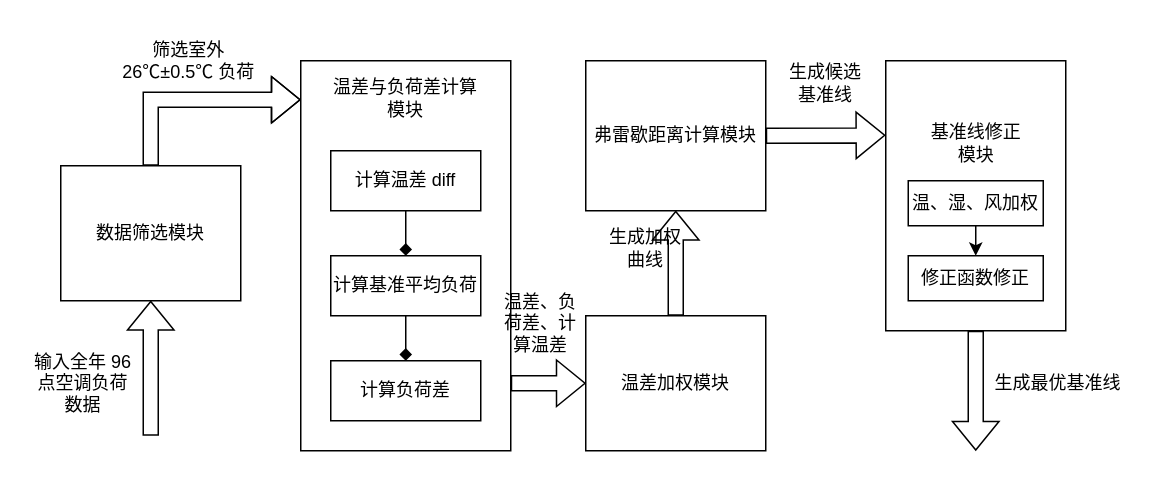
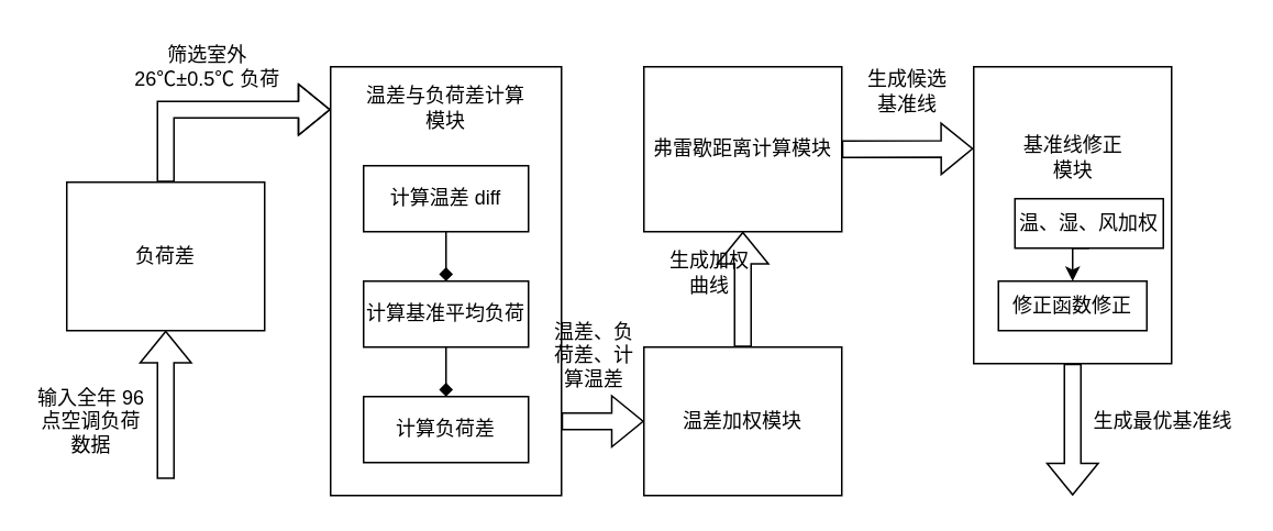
  <mxCell id="0" />
  <mxCell id="1" parent="0" />
- <mxCell id="2" value="数据筛选模块" style="rounded=0;whiteSpace=wrap;html=1;" vertex="1" parent="1"><mxGeometry x="40" y="110" width="120" height="90" as="geometry" /></mxCell>
+ <mxCell id="2" value="负荷差" style="rounded=0;whiteSpace=wrap;html=1;" vertex="1" parent="1"><mxGeometry x="40" y="110" width="120" height="90" as="geometry" /></mxCell>
  <mxCell id="3" value="温差加权模块" style="rounded=0;whiteSpace=wrap;html=1;" vertex="1" parent="1"><mxGeometry x="390" y="210" width="120" height="90" as="geometry" /></mxCell>
  <mxCell id="4" value="" style="rounded=0;whiteSpace=wrap;html=1;verticalAlign=top;" vertex="1" parent="1"><mxGeometry x="200" y="40" width="140" height="260" as="geometry" /></mxCell>
  <mxCell id="5" value="弗雷歇距离计算模块" style="rounded=0;whiteSpace=wrap;html=1;" vertex="1" parent="1"><mxGeometry x="390" y="40" width="120" height="100" as="geometry" /></mxCell>
  <mxCell id="6" value="输入全年 96 点空调负荷数据" style="text;html=1;align=center;verticalAlign=middle;whiteSpace=wrap;rounded=0;" vertex="1" parent="1"><mxGeometry x="20" y="240" width="70" height="30" as="geometry" /></mxCell>
  <mxCell id="7" value="" style="shape=flexArrow;endArrow=classic;html=1;rounded=0;entryX=0;entryY=0.1;entryDx=0;entryDy=0;entryPerimeter=0;" edge="1" parent="1" target="4"><mxGeometry width="50" height="50" relative="1" as="geometry"><mxPoint x="100" y="110" as="sourcePoint" /><mxPoint x="100" y="280" as="targetPoint" /><Array as="points"><mxPoint x="100" y="66" /></Array></mxGeometry></mxCell>
  <mxCell id="8" value="筛选室外&lt;div&gt;26℃±0.5℃ 负荷&lt;/div&gt;" style="text;html=1;align=center;verticalAlign=middle;resizable=0;points=[];autosize=1;strokeColor=none;fillColor=none;" vertex="1" parent="1"><mxGeometry x="70" y="20" width="110" height="40" as="geometry" /></mxCell>
  <mxCell id="9" style="edgeStyle=orthogonalEdgeStyle;rounded=0;orthogonalLoop=1;jettySize=auto;html=1;exitX=0.5;exitY=1;exitDx=0;exitDy=0;entryX=0.5;entryY=0;entryDx=0;entryDy=0;endArrow=diamond;" edge="1" parent="1" source="10" target="12"><mxGeometry relative="1" as="geometry" /></mxCell>
  <mxCell id="10" value="计算温差 diff" style="rounded=0;whiteSpace=wrap;html=1;" vertex="1" parent="1"><mxGeometry x="220" y="100" width="100" height="40" as="geometry" /></mxCell>
  <mxCell id="11" style="edgeStyle=orthogonalEdgeStyle;rounded=0;orthogonalLoop=1;jettySize=auto;html=1;exitX=0.5;exitY=1;exitDx=0;exitDy=0;entryX=0.5;entryY=0;entryDx=0;entryDy=0;endArrow=diamond;" edge="1" parent="1" source="12" target="13"><mxGeometry relative="1" as="geometry" /></mxCell>
  <mxCell id="12" value="计算基准平均负荷" style="rounded=0;whiteSpace=wrap;html=1;" vertex="1" parent="1"><mxGeometry x="220" y="170" width="100" height="40" as="geometry" /></mxCell>
  <mxCell id="13" value="计算负荷差" style="rounded=0;whiteSpace=wrap;html=1;" vertex="1" parent="1"><mxGeometry x="220" y="240" width="100" height="40" as="geometry" /></mxCell>
  <mxCell id="14" value="温差与负荷差计算模块" style="text;html=1;align=center;verticalAlign=middle;whiteSpace=wrap;rounded=0;" vertex="1" parent="1"><mxGeometry x="220" y="50" width="100" height="30" as="geometry" /></mxCell>
  <mxCell id="15" value="" style="shape=flexArrow;endArrow=classic;html=1;rounded=0;entryX=0;entryY=0.5;entryDx=0;entryDy=0;exitX=1;exitY=0.827;exitDx=0;exitDy=0;exitPerimeter=0;" edge="1" parent="1" source="4" target="3"><mxGeometry width="50" height="50" relative="1" as="geometry"><mxPoint x="340" y="85" as="sourcePoint" /><mxPoint x="400" y="89" as="targetPoint" /></mxGeometry></mxCell>
  <mxCell id="16" value="温差、负荷差、计算温差" style="text;html=1;align=center;verticalAlign=middle;whiteSpace=wrap;rounded=0;" vertex="1" parent="1"><mxGeometry x="330" y="200" width="60" height="30" as="geometry" /></mxCell>
  <mxCell id="17" value="" style="shape=flexArrow;endArrow=classic;html=1;rounded=0;entryX=0.5;entryY=1;entryDx=0;entryDy=0;exitX=0.5;exitY=0;exitDx=0;exitDy=0;" edge="1" parent="1" source="3" target="5"><mxGeometry width="50" height="50" relative="1" as="geometry"><mxPoint x="110" y="50" as="sourcePoint" /><mxPoint x="110" y="120" as="targetPoint" /><Array as="points" /></mxGeometry></mxCell>
  <mxCell id="18" value="生成加权曲线" style="text;html=1;align=center;verticalAlign=middle;whiteSpace=wrap;rounded=0;" vertex="1" parent="1"><mxGeometry x="400" y="150" width="60" height="30" as="geometry" /></mxCell>
  <mxCell id="19" value="生成候选基准线" style="text;html=1;align=center;verticalAlign=middle;whiteSpace=wrap;rounded=0;" vertex="1" parent="1"><mxGeometry x="520" y="40" width="60" height="30" as="geometry" /></mxCell>
  <mxCell id="20" value="" style="shape=flexArrow;endArrow=classic;html=1;rounded=0;exitX=0.5;exitY=1;exitDx=0;exitDy=0;" edge="1" parent="1" source="24"><mxGeometry width="50" height="50" relative="1" as="geometry"><mxPoint x="470" y="140" as="sourcePoint" /><mxPoint x="650" y="300" as="targetPoint" /><Array as="points" /></mxGeometry></mxCell>
  <mxCell id="21" value="生成最优基准线" style="text;html=1;align=center;verticalAlign=middle;whiteSpace=wrap;rounded=0;" vertex="1" parent="1"><mxGeometry x="660" y="240" width="90" height="30" as="geometry" /></mxCell>
  <mxCell id="22" value="" style="shape=flexArrow;endArrow=classic;html=1;rounded=0;entryX=0.5;entryY=1;entryDx=0;entryDy=0;" edge="1" parent="1" target="2"><mxGeometry width="50" height="50" relative="1" as="geometry"><mxPoint x="100" y="290" as="sourcePoint" /><mxPoint x="410" y="300" as="targetPoint" /></mxGeometry></mxCell>
  <mxCell id="23" value="" style="group" vertex="1" connectable="0" parent="1"><mxGeometry x="590" y="40" width="120" height="180" as="geometry" /></mxCell>
  <mxCell id="24" value="" style="rounded=0;whiteSpace=wrap;html=1;" vertex="1" parent="23"><mxGeometry width="120" height="180" as="geometry" /></mxCell>
  <mxCell id="25" value="基准线修正模块" style="text;html=1;align=center;verticalAlign=middle;whiteSpace=wrap;rounded=0;" vertex="1" parent="23"><mxGeometry x="25.5" y="40" width="69" height="30" as="geometry" /></mxCell>
  <mxCell id="26" style="edgeStyle=orthogonalEdgeStyle;rounded=0;orthogonalLoop=1;jettySize=auto;html=1;exitX=0.5;exitY=1;exitDx=0;exitDy=0;entryX=0.5;entryY=0;entryDx=0;entryDy=0;" edge="1" parent="23" source="27" target="28"><mxGeometry relative="1" as="geometry" /></mxCell>
- <mxCell id="27" value="温、湿、风加权" style="rounded=0;whiteSpace=wrap;html=1;" vertex="1" parent="23"><mxGeometry x="15" y="80" width="90" height="30" as="geometry" /></mxCell>
+ <mxCell id="27" value="温、湿、风加权" style="rounded=0;whiteSpace=wrap;html=1;" vertex="1" parent="23"><mxGeometry x="25" y="80" width="90" height="30" as="geometry" /></mxCell>
  <mxCell id="28" value="修正函数修正" style="rounded=0;whiteSpace=wrap;html=1;" vertex="1" parent="23"><mxGeometry x="15" y="130" width="90" height="30" as="geometry" /></mxCell>
  <mxCell id="29" value="" style="shape=flexArrow;endArrow=classic;html=1;rounded=0;exitX=1;exitY=0.5;exitDx=0;exitDy=0;entryX=-0.002;entryY=0.276;entryDx=0;entryDy=0;entryPerimeter=0;" edge="1" parent="1" source="5" target="24"><mxGeometry width="50" height="50" relative="1" as="geometry"><mxPoint x="380" y="270" as="sourcePoint" /><mxPoint x="570" y="90" as="targetPoint" /></mxGeometry></mxCell>
